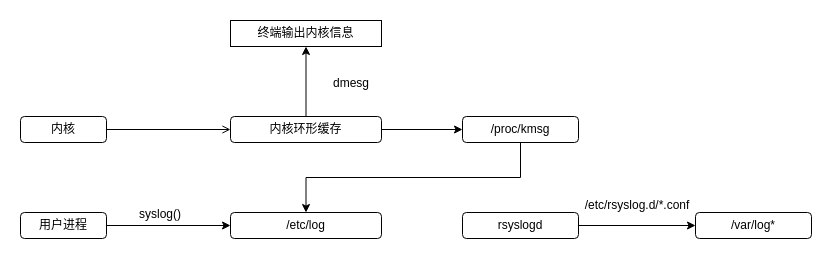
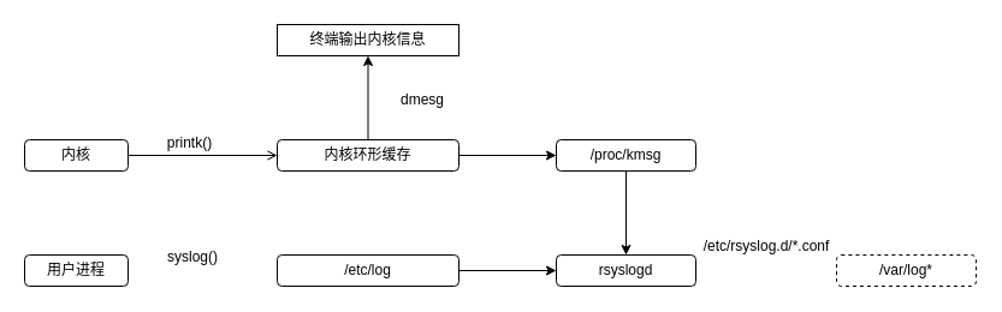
  <mxCell id="0" />
  <mxCell id="1" parent="0" />
  <mxCell id="2" value="终端输出内核信息" style="whiteSpace=wrap;html=1;rounded=0;" vertex="1" parent="1"><mxGeometry x="230" y="20" width="151" height="26" as="geometry" /></mxCell>
  <mxCell id="3" style="edgeStyle=orthogonalEdgeStyle;rounded=0;orthogonalLoop=1;jettySize=auto;html=1;exitX=0.5;exitY=0;exitDx=0;exitDy=0;entryX=0.5;entryY=1;entryDx=0;entryDy=0;" edge="1" parent="1" source="5" target="2"><mxGeometry relative="1" as="geometry" /></mxCell>
  <mxCell id="4" style="edgeStyle=orthogonalEdgeStyle;rounded=0;orthogonalLoop=1;jettySize=auto;html=1;exitX=1;exitY=0.5;exitDx=0;exitDy=0;" edge="1" parent="1" source="5" target="13"><mxGeometry relative="1" as="geometry" /></mxCell>
  <mxCell id="5" value="内核环形缓存" style="rounded=1;whiteSpace=wrap;html=1;" vertex="1" parent="1"><mxGeometry x="230" y="116" width="151" height="26" as="geometry" /></mxCell>
  <mxCell id="6" style="edgeStyle=orthogonalEdgeStyle;rounded=0;orthogonalLoop=1;jettySize=auto;html=1;exitX=1;exitY=0.5;exitDx=0;exitDy=0;entryX=0;entryY=0.5;entryDx=0;entryDy=0;endArrow=open;" edge="1" parent="1" source="7" target="5"><mxGeometry relative="1" as="geometry" /></mxCell>
  <mxCell id="7" value="内核" style="rounded=1;whiteSpace=wrap;html=1;" vertex="1" parent="1"><mxGeometry x="20" y="116" width="86" height="26" as="geometry" /></mxCell>
- <mxCell id="8" style="edgeStyle=orthogonalEdgeStyle;rounded=0;orthogonalLoop=1;jettySize=auto;html=1;exitX=1;exitY=0.5;exitDx=0;exitDy=0;entryX=0;entryY=0.5;entryDx=0;entryDy=0;" edge="1" parent="1" source="9" target="11"><mxGeometry relative="1" as="geometry" /></mxCell>
  <mxCell id="9" value="用户进程" style="rounded=1;whiteSpace=wrap;html=1;" vertex="1" parent="1"><mxGeometry x="20" y="212" width="86" height="26" as="geometry" /></mxCell>
+ <mxCell id="10" style="edgeStyle=orthogonalEdgeStyle;rounded=0;orthogonalLoop=1;jettySize=auto;html=1;exitX=1;exitY=0.5;exitDx=0;exitDy=0;" edge="1" parent="1" source="11" target="15"><mxGeometry relative="1" as="geometry" /></mxCell>
  <mxCell id="11" value="/etc/log" style="rounded=1;whiteSpace=wrap;html=1;" vertex="1" parent="1"><mxGeometry x="230" y="212" width="151" height="26" as="geometry" /></mxCell>
- <mxCell id="12" style="edgeStyle=orthogonalEdgeStyle;rounded=0;orthogonalLoop=1;jettySize=auto;html=1;exitX=0.5;exitY=1;exitDx=0;exitDy=0;" edge="1" parent="1" source="13" target="11"><mxGeometry relative="1" as="geometry" /></mxCell>
+ <mxCell id="12" style="edgeStyle=orthogonalEdgeStyle;rounded=0;orthogonalLoop=1;jettySize=auto;html=1;exitX=0.5;exitY=1;exitDx=0;exitDy=0;entryX=0.5;entryY=0;entryDx=0;entryDy=0;" edge="1" parent="1" source="13" target="15"><mxGeometry relative="1" as="geometry" /></mxCell>
  <mxCell id="13" value="/proc/kmsg" style="rounded=1;whiteSpace=wrap;html=1;" vertex="1" parent="1"><mxGeometry x="462" y="116" width="116" height="26" as="geometry" /></mxCell>
- <mxCell id="14" style="edgeStyle=orthogonalEdgeStyle;rounded=0;orthogonalLoop=1;jettySize=auto;html=1;exitX=1;exitY=0.5;exitDx=0;exitDy=0;entryX=0;entryY=0.5;entryDx=0;entryDy=0;" edge="1" parent="1" source="15" target="16"><mxGeometry relative="1" as="geometry" /></mxCell>
  <mxCell id="15" value="rsyslogd" style="rounded=1;whiteSpace=wrap;html=1;" vertex="1" parent="1"><mxGeometry x="462" y="212" width="116" height="26" as="geometry" /></mxCell>
- <mxCell id="16" value="/var/log*" style="rounded=1;whiteSpace=wrap;html=1;" vertex="1" parent="1"><mxGeometry x="695" y="212" width="116" height="26" as="geometry" /></mxCell>
+ <mxCell id="16" value="/var/log*" style="rounded=1;whiteSpace=wrap;html=1;dashed=1;" vertex="1" parent="1"><mxGeometry x="695" y="212" width="116" height="26" as="geometry" /></mxCell>
  <mxCell id="17" value="dmesg" style="text;html=1;strokeColor=none;fillColor=none;align=center;verticalAlign=middle;whiteSpace=wrap;rounded=0;" vertex="1" parent="1"><mxGeometry x="321" y="68" width="60" height="30" as="geometry" /></mxCell>
+ <mxCell id="18" value="printk()" style="text;html=1;strokeColor=none;fillColor=none;align=center;verticalAlign=middle;whiteSpace=wrap;rounded=0;" vertex="1" parent="1"><mxGeometry x="128" y="109" width="59" height="20" as="geometry" /></mxCell>
  <mxCell id="19" value="syslog()" style="text;html=1;strokeColor=none;fillColor=none;align=center;verticalAlign=middle;whiteSpace=wrap;rounded=0;" vertex="1" parent="1"><mxGeometry x="131" y="202" width="58" height="23" as="geometry" /></mxCell>
  <mxCell id="20" value="/etc/rsyslog.d/*.conf" style="text;html=1;strokeColor=none;fillColor=none;align=center;verticalAlign=middle;whiteSpace=wrap;rounded=0;" vertex="1" parent="1"><mxGeometry x="607" y="190" width="60" height="30" as="geometry" /></mxCell>
